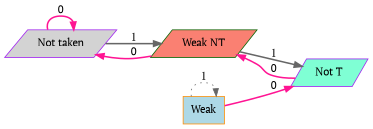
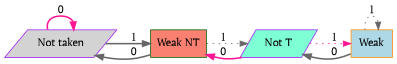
  digraph {
    fontname="PT Serif"
    rankdir=LR
    node [color=purple fontname="PT Serif" shape=parallelogram style=filled]
    edge [color=deeppink fontname="PT Serif" style=bold]
    n1 [fillcolor=lightgrey label="Not taken"]
-   n2 [color=darkgreen fillcolor=salmon label="Weak NT"]
+   n2 [color=darkgreen fillcolor=salmon label="Weak NT" shape=box]
    n3 [fillcolor=aquamarine label="Not T"]
    n4 [color=darkorange fillcolor=lightblue label=Weak shape=box]
    n1 -> n1 [label=0]
    n1 -> n2 [color=gray40 label=1]
-   n2 -> n1 [label=0]
-   n2 -> n3 [color=gray40 label=1]
+   n2 -> n1 [color=gray40 label=0]
+   n2 -> n3 [color=gray40 label=1 style=dotted]
    n3 -> n2 [label=0]
-   n4 -> n3 [label=0]
+   n3 -> n4 [label=1 style=dotted]
+   n4 -> n3 [color=gray40 label=0]
    n4 -> n4 [color=gray40 label=1 style=dotted]
  }
